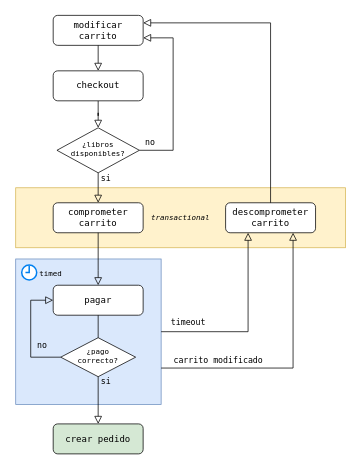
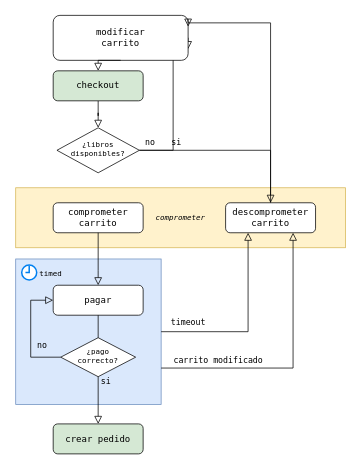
  <mxCell id="0" />
  <mxCell id="1" parent="0" />
- <mxCell id="2" value="&lt;pre&gt;&lt;i&gt;&lt;font style=&quot;font-size: 10px&quot;&gt;transactional&lt;/font&gt;&lt;/i&gt;&lt;/pre&gt;" style="rounded=0;whiteSpace=wrap;html=1;fillColor=#fff2cc;strokeColor=#d6b656;" parent="1" vertex="1"><mxGeometry x="20" y="250" width="440" height="80" as="geometry" /></mxCell>
+ <mxCell id="2" value="&lt;pre&gt;&lt;i&gt;&lt;font style=&quot;font-size: 10px&quot;&gt;comprometer&lt;/font&gt;&lt;/i&gt;&lt;/pre&gt;" style="rounded=0;whiteSpace=wrap;html=1;fillColor=#fff2cc;strokeColor=#d6b656;" parent="1" vertex="1"><mxGeometry x="20" y="250" width="440" height="80" as="geometry" /></mxCell>
  <mxCell id="3" value="" style="whiteSpace=wrap;html=1;aspect=fixed;fillColor=#dae8fc;strokeColor=#6c8ebf;" parent="1" vertex="1"><mxGeometry x="20" y="345" width="194" height="194" as="geometry" /></mxCell>
  <mxCell id="4" value="" style="rounded=0;html=1;jettySize=auto;orthogonalLoop=1;fontSize=11;endArrow=block;endFill=0;endSize=8;strokeWidth=1;shadow=0;labelBackgroundColor=none;edgeStyle=orthogonalEdgeStyle;" parent="1" source="5" target="8" edge="1"><mxGeometry relative="1" as="geometry" /></mxCell>
- <mxCell id="5" value="&lt;pre&gt;checkout&lt;/pre&gt;" style="rounded=1;whiteSpace=wrap;html=1;fontSize=12;glass=0;strokeWidth=1;shadow=0;" parent="1" vertex="1"><mxGeometry x="70" y="94" width="120" height="40" as="geometry" /></mxCell>
- <mxCell id="6" value="&lt;pre&gt;si&lt;/pre&gt;" style="rounded=0;html=1;jettySize=auto;orthogonalLoop=1;fontSize=11;endArrow=block;endFill=0;endSize=8;strokeWidth=1;shadow=0;labelBackgroundColor=none;edgeStyle=orthogonalEdgeStyle;entryX=0.5;entryY=0;entryDx=0;entryDy=0;" parent="1" source="8" target="10" edge="1"><mxGeometry x="-0.6" y="10" relative="1" as="geometry"><mxPoint as="offset" /><mxPoint x="130" y="290" as="targetPoint" /></mxGeometry></mxCell>
+ <mxCell id="5" value="&lt;pre&gt;checkout&lt;/pre&gt;" style="rounded=1;whiteSpace=wrap;html=1;fontSize=12;glass=0;strokeWidth=1;shadow=0;fillColor=#d5e8d4;" parent="1" vertex="1"><mxGeometry x="70" y="94" width="120" height="40" as="geometry" /></mxCell>
+ <mxCell id="6" value="&lt;pre&gt;si&lt;/pre&gt;" style="rounded=0;html=1;jettySize=auto;orthogonalLoop=1;fontSize=11;endArrow=block;endFill=0;endSize=8;strokeWidth=1;shadow=0;labelBackgroundColor=none;edgeStyle=orthogonalEdgeStyle;" parent="1" source="8" target="13" edge="1"><mxGeometry x="-0.6" y="10" relative="1" as="geometry"><mxPoint as="offset" /><mxPoint x="130" y="290" as="targetPoint" /></mxGeometry></mxCell>
  <mxCell id="7" value="&lt;pre&gt;no&lt;/pre&gt;" style="edgeStyle=orthogonalEdgeStyle;rounded=0;html=1;jettySize=auto;orthogonalLoop=1;fontSize=11;endArrow=block;endFill=0;endSize=8;strokeWidth=1;shadow=0;labelBackgroundColor=none;entryX=1;entryY=0.75;entryDx=0;entryDy=0;exitX=1;exitY=0.5;exitDx=0;exitDy=0;" parent="1" source="8" target="11" edge="1"><mxGeometry x="-0.882" y="10" relative="1" as="geometry"><mxPoint as="offset" /><mxPoint x="230" y="210" as="targetPoint" /><Array as="points"><mxPoint x="230" y="200" /><mxPoint x="230" y="50" /></Array></mxGeometry></mxCell>
  <mxCell id="8" value="&lt;pre style=&quot;font-size: 10px&quot;&gt;¿libros&lt;br&gt;disponibles?&lt;/pre&gt;" style="rhombus;whiteSpace=wrap;html=1;shadow=0;fontFamily=Helvetica;fontSize=12;align=center;strokeWidth=1;spacing=6;spacingTop=-4;" parent="1" vertex="1"><mxGeometry x="75" y="170" width="110" height="60" as="geometry" /></mxCell>
  <mxCell id="9" value="&lt;pre&gt;pagar&lt;/pre&gt;" style="rounded=1;whiteSpace=wrap;html=1;fontSize=12;glass=0;strokeWidth=1;shadow=0;" parent="1" vertex="1"><mxGeometry x="70" y="380" width="120" height="40" as="geometry" /></mxCell>
  <mxCell id="10" value="&lt;div&gt;&lt;pre&gt;comprometer&lt;br&gt;carrito&lt;/pre&gt;&lt;/div&gt;" style="rounded=1;whiteSpace=wrap;html=1;fontSize=12;glass=0;strokeWidth=1;shadow=0;" parent="1" vertex="1"><mxGeometry x="70" y="270" width="120" height="40" as="geometry" /></mxCell>
- <mxCell id="11" value="&lt;p style=&quot;line-height: 60%&quot;&gt;&lt;/p&gt;&lt;div&gt;&lt;pre&gt;modificar&lt;br&gt;carrito&lt;/pre&gt;&lt;/div&gt;&lt;p&gt;&lt;/p&gt;" style="rounded=1;whiteSpace=wrap;html=1;fontSize=12;glass=0;strokeWidth=1;shadow=0;" parent="1" vertex="1"><mxGeometry x="70" y="20" width="120" height="40" as="geometry" /></mxCell>
+ <mxCell id="11" value="&lt;p style=&quot;line-height: 60%&quot;&gt;&lt;/p&gt;&lt;div&gt;&lt;pre&gt;modificar&lt;br&gt;carrito&lt;/pre&gt;&lt;/div&gt;&lt;p&gt;&lt;/p&gt;" style="rounded=1;whiteSpace=wrap;html=1;fontSize=12;glass=0;strokeWidth=1;shadow=0;" parent="1" vertex="1"><mxGeometry x="70" y="20" width="180" height="60" as="geometry" /></mxCell>
  <mxCell id="12" value="&lt;div style=&quot;font-size: 10px&quot;&gt;&lt;pre&gt;¿pago&lt;br&gt;correcto?&lt;/pre&gt;&lt;/div&gt;" style="rhombus;whiteSpace=wrap;html=1;shadow=0;fontFamily=Helvetica;fontSize=12;align=center;strokeWidth=1;spacing=6;spacingTop=-4;" parent="1" vertex="1"><mxGeometry x="80" y="450" width="100" height="52" as="geometry" /></mxCell>
  <mxCell id="13" value="&lt;div&gt;&lt;pre&gt;descomprometer&lt;br&gt;carrito&lt;/pre&gt;&lt;/div&gt;" style="rounded=1;whiteSpace=wrap;html=1;fontSize=12;glass=0;strokeWidth=1;shadow=0;" parent="1" vertex="1"><mxGeometry x="300" y="270" width="120" height="40" as="geometry" /></mxCell>
  <mxCell id="14" value="" style="rounded=0;html=1;jettySize=auto;orthogonalLoop=1;fontSize=11;endArrow=block;endFill=0;endSize=8;strokeWidth=1;shadow=0;labelBackgroundColor=none;edgeStyle=orthogonalEdgeStyle;exitX=0.5;exitY=1;exitDx=0;exitDy=0;entryX=0.5;entryY=0;entryDx=0;entryDy=0;" parent="1" source="11" target="5" edge="1"><mxGeometry relative="1" as="geometry"><mxPoint x="140" y="72" as="sourcePoint" /><mxPoint x="140" y="102" as="targetPoint" /></mxGeometry></mxCell>
  <mxCell id="15" value="" style="rounded=0;html=1;jettySize=auto;orthogonalLoop=1;fontSize=11;endArrow=block;endFill=0;endSize=8;strokeWidth=1;shadow=0;labelBackgroundColor=none;edgeStyle=orthogonalEdgeStyle;entryX=0.5;entryY=0;entryDx=0;entryDy=0;exitX=0.5;exitY=1;exitDx=0;exitDy=0;" parent="1" source="10" target="9" edge="1"><mxGeometry y="20" relative="1" as="geometry"><mxPoint as="offset" /><mxPoint x="220" y="250" as="sourcePoint" /><mxPoint x="220" y="300" as="targetPoint" /><Array as="points"><mxPoint x="130" y="360" /><mxPoint x="130" y="360" /></Array></mxGeometry></mxCell>
  <mxCell id="16" value="" style="rounded=0;html=1;jettySize=auto;orthogonalLoop=1;fontSize=11;endArrow=none;endFill=0;endSize=8;strokeWidth=1;shadow=0;labelBackgroundColor=none;edgeStyle=orthogonalEdgeStyle;entryX=0.5;entryY=0;entryDx=0;entryDy=0;exitX=0.5;exitY=1;exitDx=0;exitDy=0;" parent="1" source="9" target="12" edge="1"><mxGeometry y="20" relative="1" as="geometry"><mxPoint as="offset" /><mxPoint x="140" y="422" as="sourcePoint" /><mxPoint x="140" y="472" as="targetPoint" /><Array as="points"><mxPoint x="130" y="450" /><mxPoint x="130" y="450" /></Array></mxGeometry></mxCell>
  <mxCell id="17" value="&lt;pre&gt;no&lt;/pre&gt;" style="rounded=0;html=1;jettySize=auto;orthogonalLoop=1;fontSize=11;endArrow=block;endFill=0;endSize=8;strokeWidth=1;shadow=0;labelBackgroundColor=none;edgeStyle=orthogonalEdgeStyle;entryX=0;entryY=0.5;entryDx=0;entryDy=0;exitX=0;exitY=0.5;exitDx=0;exitDy=0;" parent="1" source="12" edge="1"><mxGeometry x="-0.659" y="-16" relative="1" as="geometry"><mxPoint as="offset" /><mxPoint x="80" y="506" as="sourcePoint" /><mxPoint x="70" y="400" as="targetPoint" /><Array as="points"><mxPoint x="40" y="476" /><mxPoint x="40" y="400" /></Array></mxGeometry></mxCell>
  <mxCell id="18" value="&lt;pre&gt;crear pedido&lt;/pre&gt;" style="rounded=1;whiteSpace=wrap;html=1;fontSize=12;glass=0;strokeWidth=1;shadow=0;fillColor=#d5e8d4;" parent="1" vertex="1"><mxGeometry x="70" y="565" width="120" height="40" as="geometry" /></mxCell>
  <mxCell id="19" value="&lt;pre&gt;si&lt;/pre&gt;" style="rounded=0;html=1;jettySize=auto;orthogonalLoop=1;fontSize=11;endArrow=block;endFill=0;endSize=8;strokeWidth=1;shadow=0;labelBackgroundColor=none;edgeStyle=orthogonalEdgeStyle;entryX=0.5;entryY=0;entryDx=0;entryDy=0;exitX=0.5;exitY=1;exitDx=0;exitDy=0;" parent="1" source="12" target="18" edge="1"><mxGeometry x="-0.795" y="10" relative="1" as="geometry"><mxPoint as="offset" /><mxPoint x="129.66" y="540" as="sourcePoint" /><mxPoint x="129.66" y="600" as="targetPoint" /><Array as="points" /></mxGeometry></mxCell>
  <mxCell id="20" value="" style="html=1;verticalLabelPosition=bottom;align=center;labelBackgroundColor=#ffffff;verticalAlign=top;strokeWidth=2;strokeColor=#0080F0;shadow=0;dashed=0;shape=mxgraph.ios7.icons.clock;" parent="1" vertex="1"><mxGeometry x="28" y="353" width="20" height="20" as="geometry" /></mxCell>
  <mxCell id="21" value="&lt;pre&gt;timeout&lt;/pre&gt;" style="edgeStyle=orthogonalEdgeStyle;rounded=0;html=1;jettySize=auto;orthogonalLoop=1;fontSize=11;endArrow=block;endFill=0;endSize=8;strokeWidth=1;shadow=0;labelBackgroundColor=none;entryX=0.25;entryY=1;entryDx=0;entryDy=0;exitX=1;exitY=0.5;exitDx=0;exitDy=0;" parent="1" source="3" target="13" edge="1"><mxGeometry x="-0.71" y="12" relative="1" as="geometry"><mxPoint as="offset" /><mxPoint x="301" y="319.97" as="sourcePoint" /><mxPoint x="306" y="149.97" as="targetPoint" /><Array as="points"><mxPoint x="330" y="442" /></Array></mxGeometry></mxCell>
  <mxCell id="22" value="&lt;pre&gt;carrito modificado&lt;/pre&gt;" style="edgeStyle=orthogonalEdgeStyle;rounded=0;html=1;jettySize=auto;orthogonalLoop=1;fontSize=11;endArrow=block;endFill=0;endSize=8;strokeWidth=1;shadow=0;labelBackgroundColor=none;entryX=0.75;entryY=1;entryDx=0;entryDy=0;exitX=1;exitY=0.75;exitDx=0;exitDy=0;" parent="1" source="3" target="13" edge="1"><mxGeometry x="-0.574" y="11" relative="1" as="geometry"><mxPoint as="offset" /><mxPoint x="224" y="452" as="sourcePoint" /><mxPoint x="340" y="320" as="targetPoint" /><Array as="points"><mxPoint x="390" y="491" /></Array></mxGeometry></mxCell>
  <mxCell id="23" value="" style="edgeStyle=orthogonalEdgeStyle;rounded=0;html=1;jettySize=auto;orthogonalLoop=1;fontSize=11;endArrow=block;endFill=0;endSize=8;strokeWidth=1;shadow=0;labelBackgroundColor=none;entryX=1;entryY=0.25;entryDx=0;entryDy=0;exitX=0.5;exitY=0;exitDx=0;exitDy=0;" parent="1" source="13" target="11" edge="1"><mxGeometry x="-0.882" y="10" relative="1" as="geometry"><mxPoint as="offset" /><mxPoint x="195" y="210" as="sourcePoint" /><mxPoint x="200" y="50" as="targetPoint" /><Array as="points"><mxPoint x="360" y="30" /></Array></mxGeometry></mxCell>
  <mxCell id="24" value="&lt;div align=&quot;center&quot;&gt;&lt;pre style=&quot;font-size: 10px&quot;&gt;timed&lt;/pre&gt;&lt;/div&gt;" style="text;html=1;strokeColor=none;fillColor=none;align=center;verticalAlign=middle;whiteSpace=wrap;rounded=0;dashed=1;" vertex="1" parent="1"><mxGeometry x="47" y="354" width="40" height="20" as="geometry" /></mxCell>
